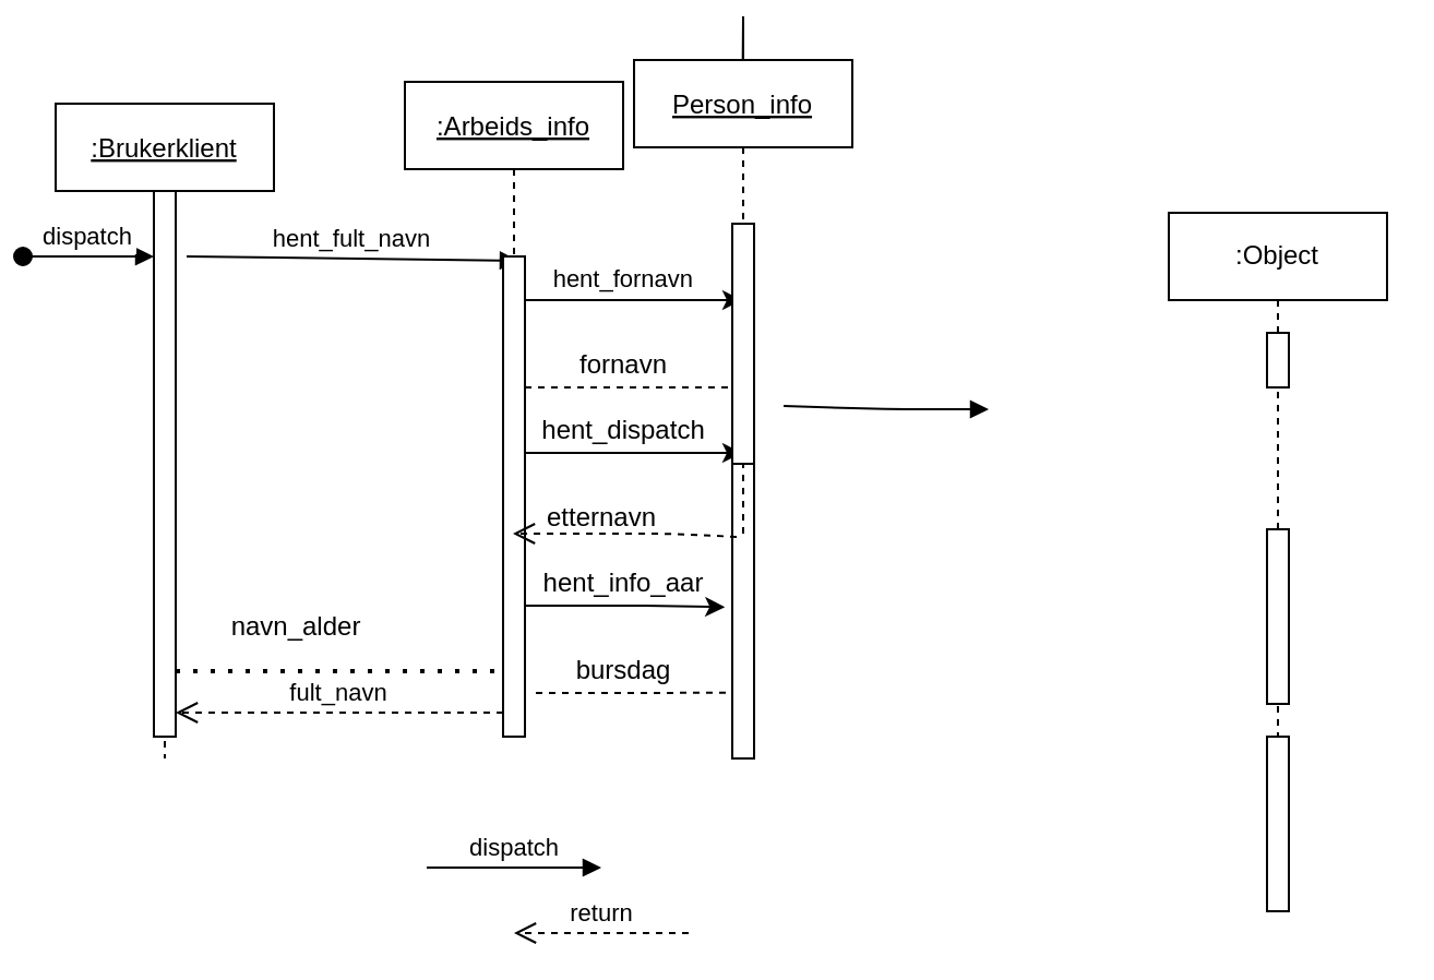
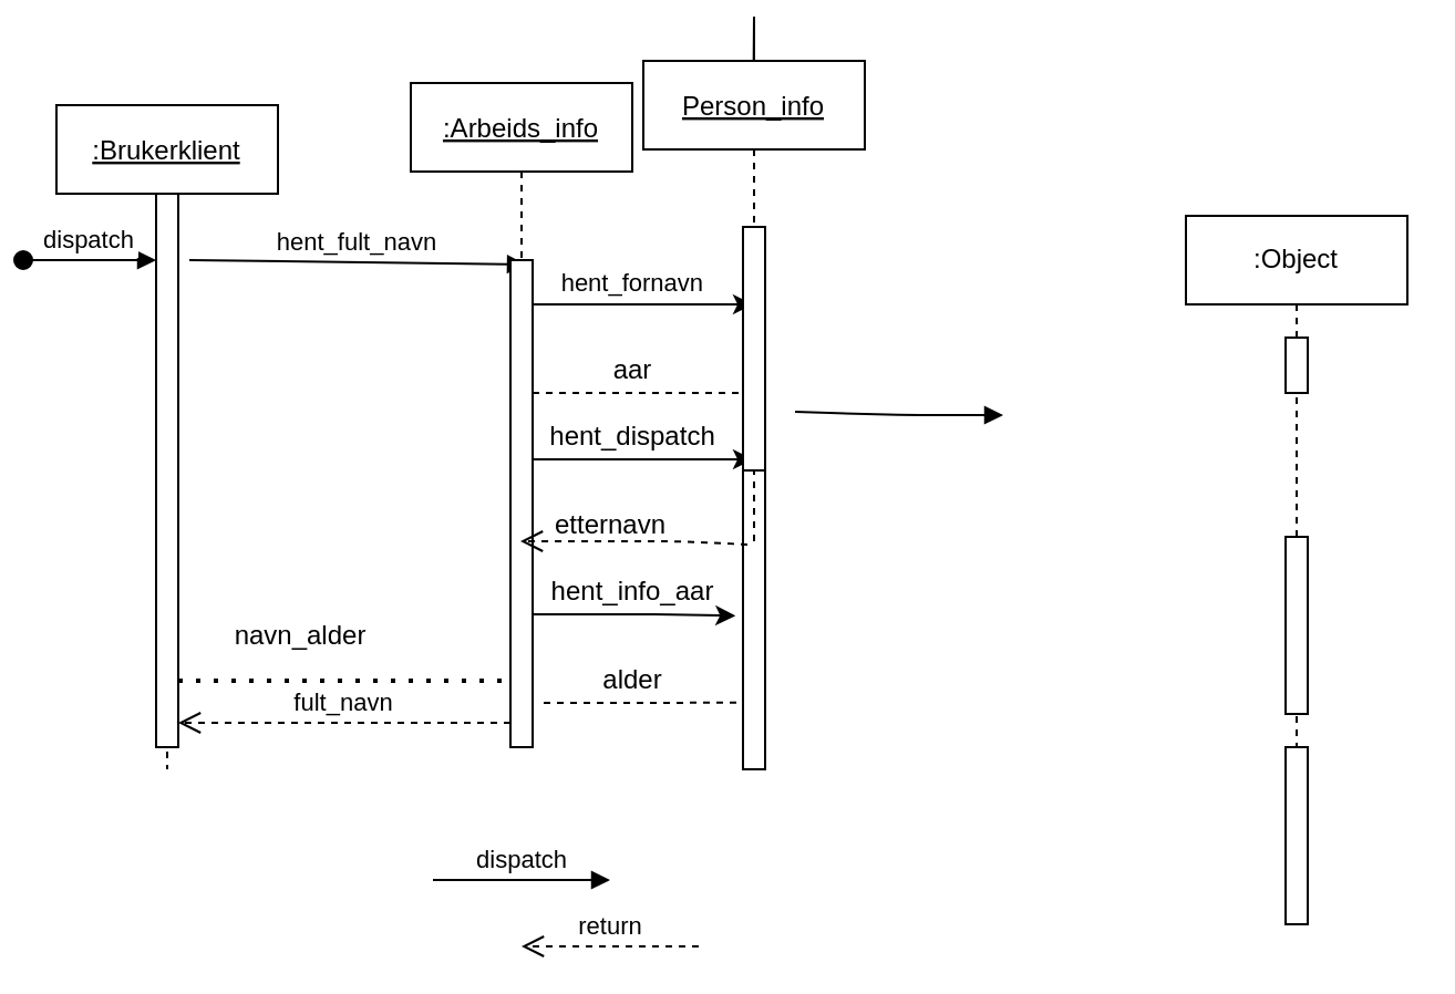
  <mxCell id="0" />
  <mxCell id="1" parent="0" />
  <mxCell id="2" value=":Brukerklient" style="shape=umlLifeline;perimeter=lifelinePerimeter;container=1;collapsible=0;recursiveResize=0;rounded=0;shadow=0;strokeWidth=1;fontStyle=4" parent="1" vertex="1"><mxGeometry x="20" y="40" width="100" height="300" as="geometry" /></mxCell>
  <mxCell id="3" value="" style="points=[];perimeter=orthogonalPerimeter;rounded=0;shadow=0;strokeWidth=1;" parent="2" vertex="1"><mxGeometry x="45" y="40" width="10" height="250" as="geometry" /></mxCell>
  <mxCell id="4" value="dispatch" style="verticalAlign=bottom;startArrow=oval;endArrow=block;startSize=8;shadow=0;strokeWidth=1;" parent="2" target="3" edge="1"><mxGeometry relative="1" as="geometry"><mxPoint x="-15" y="70" as="sourcePoint" /></mxGeometry></mxCell>
  <mxCell id="5" value="hent_fult_navn" style="verticalAlign=bottom;endArrow=block;shadow=0;strokeWidth=1;entryX=0.7;entryY=0.009;entryDx=0;entryDy=0;entryPerimeter=0;" edge="1" parent="2" target="8"><mxGeometry relative="1" as="geometry"><mxPoint x="60" y="70.0" as="sourcePoint" /><mxPoint x="140" y="70" as="targetPoint" /></mxGeometry></mxCell>
  <mxCell id="6" value="" style="endArrow=none;dashed=1;html=1;dashPattern=1 3;strokeWidth=2;rounded=0;" edge="1" parent="2" target="7"><mxGeometry width="50" height="50" relative="1" as="geometry"><mxPoint x="55" y="260" as="sourcePoint" /><mxPoint x="105" y="210" as="targetPoint" /></mxGeometry></mxCell>
  <mxCell id="7" value=":Arbeids_info" style="shape=umlLifeline;perimeter=lifelinePerimeter;container=1;collapsible=0;recursiveResize=0;rounded=0;shadow=0;strokeWidth=1;fontStyle=4" parent="1" vertex="1"><mxGeometry x="180" y="30" width="100" height="300" as="geometry" /></mxCell>
  <mxCell id="8" value="" style="points=[];perimeter=orthogonalPerimeter;rounded=0;shadow=0;strokeWidth=1;" parent="7" vertex="1"><mxGeometry x="45" y="80" width="10" height="220" as="geometry" /></mxCell>
  <mxCell id="9" value="" style="endArrow=classic;html=1;rounded=0;" edge="1" parent="7" target="16"><mxGeometry width="50" height="50" relative="1" as="geometry"><mxPoint x="55" y="100" as="sourcePoint" /><mxPoint x="105" y="50" as="targetPoint" /></mxGeometry></mxCell>
  <mxCell id="10" value="" style="endArrow=classic;html=1;rounded=0;" edge="1" parent="7" target="16"><mxGeometry width="50" height="50" relative="1" as="geometry"><mxPoint x="55" y="170" as="sourcePoint" /><mxPoint x="105" y="120" as="targetPoint" /></mxGeometry></mxCell>
  <mxCell id="11" value="" style="endArrow=none;dashed=1;html=1;rounded=0;" edge="1" parent="7" target="16"><mxGeometry width="50" height="50" relative="1" as="geometry"><mxPoint x="55" y="140" as="sourcePoint" /><mxPoint x="105" y="90" as="targetPoint" /></mxGeometry></mxCell>
  <mxCell id="12" value="" style="endArrow=none;dashed=1;html=1;rounded=0;entryX=0.123;entryY=0.823;entryDx=0;entryDy=0;entryPerimeter=0;" edge="1" parent="7" target="14"><mxGeometry width="50" height="50" relative="1" as="geometry"><mxPoint x="60" y="280" as="sourcePoint" /><mxPoint x="110" y="230" as="targetPoint" /></mxGeometry></mxCell>
  <mxCell id="13" value="fult_navn" style="verticalAlign=bottom;endArrow=open;dashed=1;endSize=8;exitX=0;exitY=0.95;shadow=0;strokeWidth=1;" parent="1" source="8" target="3" edge="1"><mxGeometry relative="1" as="geometry"><mxPoint x="175" y="196" as="targetPoint" /></mxGeometry></mxCell>
  <mxCell id="14" value="" style="points=[];perimeter=orthogonalPerimeter;rounded=0;shadow=0;strokeWidth=1;" vertex="1" parent="1"><mxGeometry x="330" y="170" width="10" height="170" as="geometry" /></mxCell>
  <mxCell id="15" style="edgeStyle=orthogonalEdgeStyle;rounded=0;orthogonalLoop=1;jettySize=auto;html=1;" edge="1" parent="1" source="16"><mxGeometry relative="1" as="geometry"><mxPoint x="335" y="40" as="targetPoint" /></mxGeometry></mxCell>
  <mxCell id="16" value="Person_info" style="shape=umlLifeline;perimeter=lifelinePerimeter;container=1;collapsible=0;recursiveResize=0;rounded=0;shadow=0;strokeWidth=1;fontStyle=4" vertex="1" parent="1"><mxGeometry x="285" y="20" width="100" height="220" as="geometry" /></mxCell>
  <mxCell id="17" value="" style="points=[];perimeter=orthogonalPerimeter;rounded=0;shadow=0;strokeWidth=1;" vertex="1" parent="16"><mxGeometry x="45" y="75" width="10" height="110" as="geometry" /></mxCell>
  <mxCell id="18" value="" style="verticalAlign=bottom;endArrow=open;dashed=1;endSize=8;shadow=0;strokeWidth=1;exitX=0.47;exitY=0.993;exitDx=0;exitDy=0;exitPerimeter=0;" edge="1" parent="1" source="16" target="7"><mxGeometry x="-0.111" y="-30" relative="1" as="geometry"><mxPoint x="250" y="280" as="targetPoint" /><mxPoint x="340" y="280" as="sourcePoint" /><Array as="points"><mxPoint x="300" y="237" /></Array><mxPoint as="offset" /></mxGeometry></mxCell>
  <mxCell id="19" value="hent_fornavn" style="verticalAlign=bottom;endArrow=block;shadow=0;strokeWidth=1;exitX=1.352;exitY=-0.014;exitDx=0;exitDy=0;exitPerimeter=0;" edge="1" parent="1"><mxGeometry x="-1" y="88" relative="1" as="geometry"><mxPoint x="353.52" y="178.46" as="sourcePoint" /><mxPoint x="447.5" y="180" as="targetPoint" /><Array as="points"><mxPoint x="400" y="180" /></Array><mxPoint x="-76" y="39" as="offset" /></mxGeometry></mxCell>
  <mxCell id="20" value="" style="endArrow=classic;html=1;rounded=0;entryX=-0.338;entryY=0.592;entryDx=0;entryDy=0;entryPerimeter=0;" edge="1" parent="1" source="8" target="14"><mxGeometry width="50" height="50" relative="1" as="geometry"><mxPoint x="245" y="260" as="sourcePoint" /><mxPoint x="295" y="210" as="targetPoint" /><Array as="points"><mxPoint x="270" y="270" /><mxPoint x="290" y="270" /></Array></mxGeometry></mxCell>
- <mxCell id="21" value="fornavn" style="text;html=1;align=center;verticalAlign=middle;resizable=0;points=[];autosize=1;strokeColor=none;fillColor=none;" vertex="1" parent="1"><mxGeometry x="250" y="145" width="60" height="30" as="geometry" /></mxCell>
+ <mxCell id="21" value="aar" style="text;html=1;align=center;verticalAlign=middle;resizable=0;points=[];autosize=1;strokeColor=none;fillColor=none;" vertex="1" parent="1"><mxGeometry x="250" y="145" width="60" height="30" as="geometry" /></mxCell>
  <mxCell id="22" value="hent_dispatch" style="text;html=1;align=center;verticalAlign=middle;resizable=0;points=[];autosize=1;strokeColor=none;fillColor=none;" vertex="1" parent="1"><mxGeometry x="230" y="175" width="100" height="30" as="geometry" /></mxCell>
  <mxCell id="23" value="etternavn" style="text;html=1;align=center;verticalAlign=middle;resizable=0;points=[];autosize=1;strokeColor=none;fillColor=none;" vertex="1" parent="1"><mxGeometry x="235" y="215" width="70" height="30" as="geometry" /></mxCell>
  <mxCell id="24" value="hent_info_aar" style="text;html=1;align=center;verticalAlign=middle;resizable=0;points=[];autosize=1;strokeColor=none;fillColor=none;" vertex="1" parent="1"><mxGeometry x="220" y="245" width="120" height="30" as="geometry" /></mxCell>
- <mxCell id="25" value="bursdag" style="text;html=1;align=center;verticalAlign=middle;resizable=0;points=[];autosize=1;strokeColor=none;fillColor=none;" vertex="1" parent="1"><mxGeometry x="245" y="285" width="70" height="30" as="geometry" /></mxCell>
+ <mxCell id="25" value="alder" style="text;html=1;align=center;verticalAlign=middle;resizable=0;points=[];autosize=1;strokeColor=none;fillColor=none;" vertex="1" parent="1"><mxGeometry x="245" y="285" width="70" height="30" as="geometry" /></mxCell>
  <mxCell id="26" value="navn_alder" style="text;html=1;align=center;verticalAlign=middle;resizable=0;points=[];autosize=1;strokeColor=none;fillColor=none;" vertex="1" parent="1"><mxGeometry x="90" y="265" width="80" height="30" as="geometry" /></mxCell>
  <mxCell id="27" value=":Object" style="shape=umlLifeline;perimeter=lifelinePerimeter;whiteSpace=wrap;html=1;container=1;collapsible=0;recursiveResize=0;outlineConnect=0;" vertex="1" parent="1"><mxGeometry x="530" y="90" width="100" height="320" as="geometry" /></mxCell>
  <mxCell id="28" value="" style="html=1;points=[];perimeter=orthogonalPerimeter;" vertex="1" parent="27"><mxGeometry x="45" y="55" width="10" height="25" as="geometry" /></mxCell>
  <mxCell id="29" value="" style="html=1;points=[];perimeter=orthogonalPerimeter;" vertex="1" parent="27"><mxGeometry x="45" y="145" width="10" height="80" as="geometry" /></mxCell>
  <mxCell id="30" value="" style="html=1;points=[];perimeter=orthogonalPerimeter;" vertex="1" parent="27"><mxGeometry x="45" y="240" width="10" height="80" as="geometry" /></mxCell>
  <mxCell id="31" value="dispatch" style="html=1;verticalAlign=bottom;endArrow=block;rounded=0;" edge="1" parent="1"><mxGeometry width="80" relative="1" as="geometry"><mxPoint x="190" y="390" as="sourcePoint" /><mxPoint x="270" y="390" as="targetPoint" /></mxGeometry></mxCell>
  <mxCell id="32" value="return" style="html=1;verticalAlign=bottom;endArrow=open;dashed=1;endSize=8;rounded=0;" edge="1" parent="1"><mxGeometry relative="1" as="geometry"><mxPoint x="310" y="420" as="sourcePoint" /><mxPoint x="230" y="420" as="targetPoint" /></mxGeometry></mxCell>
